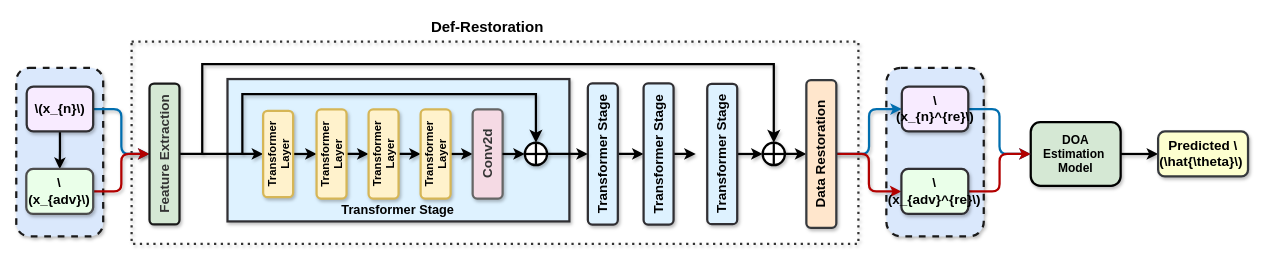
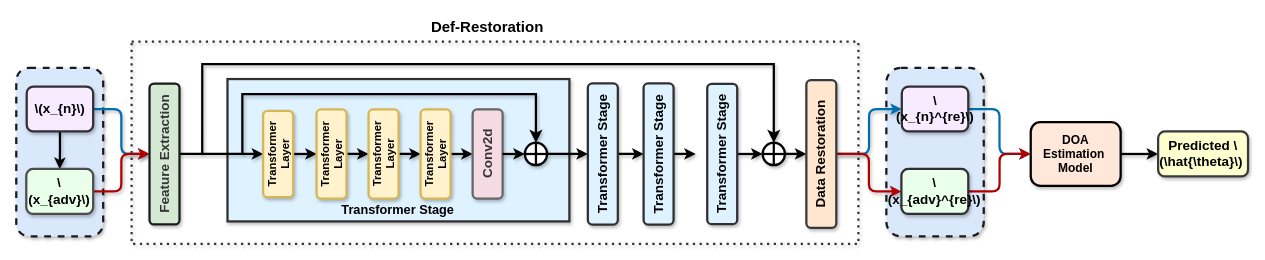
  <mxCell id="0" />
  <mxCell id="1" parent="0" />
  <mxCell id="2" value="" style="rounded=0;whiteSpace=wrap;html=1;dashed=1;dashPattern=1 2;shadow=1;container=0;fillColor=none;strokeColor=#333333;strokeWidth=3;" vertex="1" parent="1"><mxGeometry x="174" y="55" width="970" height="270" as="geometry" /></mxCell>
  <mxCell id="3" value="" style="rounded=1;whiteSpace=wrap;html=1;dashed=1;strokeWidth=3;fillColor=#dae8fc;strokeColor=#1A1A1A;shadow=1;" vertex="1" parent="1"><mxGeometry x="1181.3" y="90" width="130" height="225" as="geometry" /></mxCell>
  <mxCell id="4" value="" style="rounded=1;whiteSpace=wrap;html=1;strokeWidth=3;dashed=1;fillColor=#dae8fc;strokeColor=#1A1A1A;shadow=1;" vertex="1" parent="1"><mxGeometry x="20.08" y="90" width="116" height="225" as="geometry" /></mxCell>
  <mxCell id="5" style="edgeStyle=orthogonalEdgeStyle;rounded=1;orthogonalLoop=1;jettySize=auto;html=1;entryX=0.5;entryY=0;entryDx=0;entryDy=0;curved=0;strokeWidth=3;fillColor=#1ba1e2;strokeColor=#006EAF;shadow=1;" edge="1" parent="1" source="7" target="20"><mxGeometry relative="1" as="geometry" /></mxCell>
  <mxCell id="6" style="edgeStyle=orthogonalEdgeStyle;rounded=0;orthogonalLoop=1;jettySize=auto;html=1;exitX=0.5;exitY=1;exitDx=0;exitDy=0;entryX=0.5;entryY=0;entryDx=0;entryDy=0;strokeWidth=3;shadow=1;" edge="1" parent="1" source="7" target="18"><mxGeometry relative="1" as="geometry" /></mxCell>
  <mxCell id="7" value="&lt;b style=&quot;background-color: initial;&quot;&gt;&lt;font style=&quot;font-size: 18px;&quot;&gt;\(x_{n}\)&lt;/font&gt;&lt;/b&gt;" style="rounded=1;whiteSpace=wrap;html=1;strokeWidth=3;shadow=1;fillColor=#f8ebff;strokeColor=#302F33;fontColor=#000000;glass=0;rotation=0;container=0;" vertex="1" parent="1"><mxGeometry x="34" y="115" width="88.712" height="60" as="geometry" /></mxCell>
  <mxCell id="8" value="" style="rounded=0;whiteSpace=wrap;html=1;strokeWidth=3;fillColor=#DEF2FF;strokeColor=#302F33;shadow=1;container=0;" vertex="1" parent="1"><mxGeometry x="301.984" y="105" width="456.29" height="190" as="geometry" /></mxCell>
  <mxCell id="9" style="edgeStyle=orthogonalEdgeStyle;orthogonalLoop=1;jettySize=auto;html=1;entryX=0.5;entryY=0;entryDx=0;entryDy=0;strokeWidth=3;shadow=1;" edge="1" parent="1" source="10" target="12"><mxGeometry relative="1" as="geometry" /></mxCell>
  <mxCell id="10" value="&lt;b style=&quot;font-size: 18px;&quot;&gt;Transformer Stage&lt;/b&gt;" style="rounded=1;whiteSpace=wrap;html=1;rotation=-90;strokeWidth=3;fillColor=#DEF2FF;strokeColor=#302F33;shadow=1;container=0;" vertex="1" parent="1"><mxGeometry x="708.677" y="185" width="188.468" height="40" as="geometry" /></mxCell>
  <mxCell id="11" style="edgeStyle=orthogonalEdgeStyle;orthogonalLoop=1;jettySize=auto;html=1;strokeWidth=3;shadow=1;" edge="1" parent="1" source="12"><mxGeometry relative="1" as="geometry"><mxPoint x="926.903" y="205" as="targetPoint" /></mxGeometry></mxCell>
  <mxCell id="12" value="&lt;b style=&quot;font-size: 18px;&quot;&gt;Transformer Stage&lt;/b&gt;" style="rounded=1;whiteSpace=wrap;html=1;rotation=-90;strokeWidth=3;fillColor=#DEF2FF;strokeColor=#302F33;shadow=1;container=0;" vertex="1" parent="1"><mxGeometry x="783.073" y="185" width="188.468" height="40" as="geometry" /></mxCell>
  <mxCell id="13" style="edgeStyle=orthogonalEdgeStyle;orthogonalLoop=1;jettySize=auto;html=1;entryX=0;entryY=0.5;entryDx=0;entryDy=0;strokeWidth=3;shadow=1;" edge="1" parent="1" source="14" target="16"><mxGeometry relative="1" as="geometry"><mxPoint x="996.339" y="205" as="targetPoint" /></mxGeometry></mxCell>
  <mxCell id="14" value="&lt;b style=&quot;font-size: 18px;&quot;&gt;Transformer Stage&lt;/b&gt;" style="rounded=1;whiteSpace=wrap;html=1;rotation=-90;strokeWidth=3;fillColor=#DEF2FF;strokeColor=#302F33;shadow=1;glass=0;container=0;" vertex="1" parent="1"><mxGeometry x="868.633" y="185" width="187.228" height="40" as="geometry" /></mxCell>
  <mxCell id="15" style="edgeStyle=orthogonalEdgeStyle;orthogonalLoop=1;jettySize=auto;html=1;entryX=0.5;entryY=0;entryDx=0;entryDy=0;strokeWidth=3;shadow=1;" edge="1" parent="1" source="16" target="35"><mxGeometry relative="1" as="geometry" /></mxCell>
  <mxCell id="16" value="" style="shape=orEllipse;perimeter=ellipsePerimeter;whiteSpace=wrap;html=1;backgroundOutline=1;strokeWidth=3;shadow=1;container=0;" vertex="1" parent="1"><mxGeometry x="1016.177" y="190" width="29.758" height="30" as="geometry" /></mxCell>
  <mxCell id="17" style="edgeStyle=orthogonalEdgeStyle;orthogonalLoop=1;jettySize=auto;html=1;entryX=0.5;entryY=0;entryDx=0;entryDy=0;strokeWidth=3;fillColor=#e51400;strokeColor=#B20000;shadow=1;" edge="1" parent="1" source="18" target="20"><mxGeometry relative="1" as="geometry" /></mxCell>
  <mxCell id="18" value="&lt;b style=&quot;&quot;&gt;&lt;font style=&quot;font-size: 18px;&quot;&gt;\(x_{adv}\)&lt;/font&gt;&lt;/b&gt;" style="rounded=1;whiteSpace=wrap;html=1;strokeWidth=3;fillColor=#eaffe9;strokeColor=#4D4D4D;shadow=1;container=0;" vertex="1" parent="1"><mxGeometry x="33.439" y="225" width="89.274" height="60" as="geometry" /></mxCell>
  <mxCell id="19" style="edgeStyle=orthogonalEdgeStyle;orthogonalLoop=1;jettySize=auto;html=1;strokeWidth=3;entryX=0.5;entryY=0;entryDx=0;entryDy=0;shadow=1;" edge="1" parent="1" source="20" target="22"><mxGeometry relative="1" as="geometry" /></mxCell>
  <mxCell id="20" value="&lt;b style=&quot;&quot;&gt;&lt;font style=&quot;font-size: 18px;&quot; face=&quot;Helvetica&quot;&gt;Feature Extraction&lt;/font&gt;&lt;/b&gt;" style="rounded=1;whiteSpace=wrap;html=1;rotation=-90;strokeWidth=3;shadow=1;container=0;fillColor=#d5e8d4;strokeColor=#1A1A1A;fontColor=#333333;" vertex="1" parent="1"><mxGeometry x="123.92" y="185" width="187.98" height="40" as="geometry" /></mxCell>
  <mxCell id="21" style="edgeStyle=orthogonalEdgeStyle;orthogonalLoop=1;jettySize=auto;html=1;strokeWidth=3;shadow=1;" edge="1" parent="1" source="22"><mxGeometry relative="1" as="geometry"><mxPoint x="421.016" y="205" as="targetPoint" /></mxGeometry></mxCell>
  <mxCell id="22" value="&lt;font size=&quot;1&quot; style=&quot;&quot; face=&quot;Helvetica&quot;&gt;&lt;b style=&quot;font-size: 15px;&quot;&gt;Transformer Layer&lt;/b&gt;&lt;/font&gt;" style="rounded=1;whiteSpace=wrap;html=1;rotation=-90;strokeWidth=3;shadow=1;fillColor=#fff2cc;strokeColor=#d6b656;container=0;" vertex="1" parent="1"><mxGeometry x="311.903" y="185" width="115.312" height="40" as="geometry" /></mxCell>
  <mxCell id="23" style="edgeStyle=orthogonalEdgeStyle;orthogonalLoop=1;jettySize=auto;html=1;entryX=0.5;entryY=0;entryDx=0;entryDy=0;strokeWidth=3;shadow=1;" edge="1" parent="1" source="24" target="26"><mxGeometry relative="1" as="geometry" /></mxCell>
  <mxCell id="24" value="&lt;b style=&quot;&quot;&gt;&lt;font style=&quot;font-size: 15px;&quot;&gt;Transformer Layer&lt;/font&gt;&lt;/b&gt;" style="rounded=1;whiteSpace=wrap;html=1;rotation=-90;strokeWidth=3;shadow=1;fillColor=#fff2cc;strokeColor=#d6b656;container=0;" vertex="1" parent="1"><mxGeometry x="381.339" y="185" width="119.032" height="40" as="geometry" /></mxCell>
  <mxCell id="25" style="edgeStyle=orthogonalEdgeStyle;orthogonalLoop=1;jettySize=auto;html=1;strokeWidth=3;shadow=1;" edge="1" parent="1" source="26"><mxGeometry relative="1" as="geometry"><mxPoint x="559.887" y="205" as="targetPoint" /></mxGeometry></mxCell>
  <mxCell id="26" value="&lt;b style=&quot;&quot;&gt;&lt;font style=&quot;font-size: 15px;&quot;&gt;Transformer Layer&lt;/font&gt;&lt;/b&gt;" style="rounded=1;whiteSpace=wrap;html=1;rotation=-90;strokeWidth=3;shadow=1;fillColor=#fff2cc;strokeColor=#d6b656;container=0;" vertex="1" parent="1"><mxGeometry x="450.774" y="185" width="119.032" height="40" as="geometry" /></mxCell>
  <mxCell id="27" style="edgeStyle=orthogonalEdgeStyle;orthogonalLoop=1;jettySize=auto;html=1;exitX=0.5;exitY=1;exitDx=0;exitDy=0;entryX=0.5;entryY=0;entryDx=0;entryDy=0;strokeWidth=3;shadow=1;" edge="1" parent="1" source="28" target="29"><mxGeometry relative="1" as="geometry" /></mxCell>
  <mxCell id="28" value="&lt;b style=&quot;&quot;&gt;&lt;font style=&quot;font-size: 15px;&quot;&gt;Transformer Layer&lt;/font&gt;&lt;/b&gt;" style="rounded=1;whiteSpace=wrap;html=1;rotation=-90;strokeWidth=3;shadow=1;fillColor=#fff2cc;strokeColor=#d6b656;container=0;" vertex="1" parent="1"><mxGeometry x="520.21" y="185" width="119.032" height="40" as="geometry" /></mxCell>
  <mxCell id="29" value="&lt;font face=&quot;Helvetica&quot; size=&quot;1&quot;&gt;&lt;b style=&quot;font-size: 18px;&quot;&gt;Conv2d&lt;/b&gt;&lt;/font&gt;" style="rounded=1;whiteSpace=wrap;html=1;rotation=-90;strokeWidth=3;shadow=1;container=0;fillColor=#f5dae4;fontColor=#333333;strokeColor=#666666;" vertex="1" parent="1"><mxGeometry x="589.645" y="185" width="119.032" height="40" as="geometry" /></mxCell>
  <mxCell id="30" style="edgeStyle=orthogonalEdgeStyle;orthogonalLoop=1;jettySize=auto;html=1;entryX=0;entryY=0.5;entryDx=0;entryDy=0;strokeWidth=3;shadow=1;" edge="1" parent="1" target="32"><mxGeometry relative="1" as="geometry"><mxPoint x="669" y="205" as="sourcePoint" /><mxPoint x="698.758" y="205" as="targetPoint" /></mxGeometry></mxCell>
  <mxCell id="31" style="edgeStyle=orthogonalEdgeStyle;orthogonalLoop=1;jettySize=auto;html=1;entryX=0.5;entryY=0;entryDx=0;entryDy=0;strokeWidth=3;shadow=1;" edge="1" parent="1" source="32" target="10"><mxGeometry relative="1" as="geometry" /></mxCell>
  <mxCell id="32" value="" style="shape=orEllipse;perimeter=ellipsePerimeter;whiteSpace=wrap;html=1;backgroundOutline=1;strokeWidth=3;shadow=1;container=0;" vertex="1" parent="1"><mxGeometry x="698.758" y="190" width="29.758" height="30" as="geometry" /></mxCell>
  <mxCell id="33" style="edgeStyle=orthogonalEdgeStyle;rounded=1;orthogonalLoop=1;jettySize=auto;html=1;entryX=0;entryY=0.5;entryDx=0;entryDy=0;curved=0;strokeWidth=3;fillColor=#1ba1e2;strokeColor=#006EAF;shadow=1;" edge="1" parent="1" source="35" target="43"><mxGeometry relative="1" as="geometry"><mxPoint x="1184.56" y="140" as="targetPoint" /></mxGeometry></mxCell>
  <mxCell id="34" style="edgeStyle=orthogonalEdgeStyle;rounded=1;orthogonalLoop=1;jettySize=auto;html=1;strokeWidth=3;curved=0;fillColor=#e51400;strokeColor=#B20000;shadow=1;" edge="1" parent="1" source="35" target="45"><mxGeometry relative="1" as="geometry"><mxPoint x="1184" y="265" as="targetPoint" /></mxGeometry></mxCell>
  <mxCell id="35" value="&lt;b style=&quot;&quot;&gt;&lt;font style=&quot;font-size: 18px;&quot;&gt;Data Restoration&lt;/font&gt;&lt;/b&gt;" style="rounded=1;whiteSpace=wrap;html=1;rotation=-90;strokeWidth=3;shadow=1;container=0;fillColor=#ffe6cc;strokeColor=#36393d;" vertex="1" parent="1"><mxGeometry x="996" y="185" width="197.06" height="40" as="geometry" /></mxCell>
  <mxCell id="36" value="&lt;font size=&quot;1&quot; style=&quot;&quot;&gt;&lt;b style=&quot;font-size: 17px;&quot;&gt;Transformer Stage&lt;/b&gt;&lt;/font&gt;" style="text;html=1;align=center;verticalAlign=middle;whiteSpace=wrap;rounded=0;container=0;shadow=1;" vertex="1" parent="1"><mxGeometry x="423.496" y="265" width="213.266" height="30" as="geometry" /></mxCell>
  <mxCell id="37" value="" style="edgeStyle=segmentEdgeStyle;endArrow=classic;html=1;curved=0;rounded=0;endSize=8;startSize=8;strokeWidth=3;entryX=0.5;entryY=0;entryDx=0;entryDy=0;shadow=1;" edge="1" parent="1" target="32"><mxGeometry width="50" height="50" relative="1" as="geometry"><mxPoint x="321.823" y="205" as="sourcePoint" /><mxPoint x="728.516" y="155" as="targetPoint" /><Array as="points"><mxPoint x="321.823" y="125" /><mxPoint x="713.637" y="125" /></Array></mxGeometry></mxCell>
  <mxCell id="38" value="" style="edgeStyle=segmentEdgeStyle;endArrow=classic;html=1;curved=0;rounded=0;endSize=8;startSize=8;strokeWidth=3;entryX=0.5;entryY=0;entryDx=0;entryDy=0;shadow=1;" edge="1" parent="1" target="16"><mxGeometry width="50" height="50" relative="1" as="geometry"><mxPoint x="268.258" y="205" as="sourcePoint" /><mxPoint x="1026.097" y="165" as="targetPoint" /><Array as="points"><mxPoint x="268.258" y="85" /><mxPoint x="1031.056" y="85" /></Array></mxGeometry></mxCell>
  <mxCell id="39" style="edgeStyle=orthogonalEdgeStyle;orthogonalLoop=1;jettySize=auto;html=1;entryX=0;entryY=0.5;entryDx=0;entryDy=0;strokeWidth=3;shadow=1;" edge="1" parent="1" source="40" target="41"><mxGeometry relative="1" as="geometry" /></mxCell>
- <mxCell id="40" value="&lt;font style=&quot;font-size: 16px;&quot;&gt;&lt;b style=&quot;&quot;&gt;DOA Estimation&amp;nbsp;&lt;/b&gt;&lt;/font&gt;&lt;div style=&quot;font-size: 16px;&quot;&gt;&lt;font style=&quot;font-size: 16px;&quot;&gt;&lt;b style=&quot;&quot;&gt;Model&lt;/b&gt;&lt;/font&gt;&lt;/div&gt;" style="rounded=1;whiteSpace=wrap;html=1;fillColor=#d5e8d4;shadow=1;rotation=0;container=0;strokeWidth=3;" vertex="1" parent="1"><mxGeometry x="1374" y="162.5" width="120" height="85" as="geometry" /></mxCell>
+ <mxCell id="40" value="&lt;font style=&quot;font-size: 16px;&quot;&gt;&lt;b style=&quot;&quot;&gt;DOA Estimation&amp;nbsp;&lt;/b&gt;&lt;/font&gt;&lt;div style=&quot;font-size: 16px;&quot;&gt;&lt;font style=&quot;font-size: 16px;&quot;&gt;&lt;b style=&quot;&quot;&gt;Model&lt;/b&gt;&lt;/font&gt;&lt;/div&gt;" style="rounded=1;whiteSpace=wrap;html=1;fillColor=#FFE8D9;shadow=1;rotation=0;container=0;strokeWidth=3;" vertex="1" parent="1"><mxGeometry x="1374" y="162.5" width="120" height="85" as="geometry" /></mxCell>
  <mxCell id="41" value="&lt;span style=&quot;text-align: left;&quot;&gt;&lt;b style=&quot;&quot;&gt;&lt;font style=&quot;font-size: 18px;&quot;&gt;Predicted \(\hat{\theta}\)&amp;nbsp;&lt;/font&gt;&lt;/b&gt;&lt;/span&gt;" style="rounded=1;whiteSpace=wrap;html=1;shadow=1;rotation=0;container=0;strokeWidth=3;fillColor=#FDFFCF;strokeColor=#36393d;glass=0;" vertex="1" parent="1"><mxGeometry x="1544" y="175" width="120" height="60" as="geometry" /></mxCell>
  <mxCell id="42" style="edgeStyle=orthogonalEdgeStyle;rounded=1;orthogonalLoop=1;jettySize=auto;html=1;entryX=0;entryY=0.5;entryDx=0;entryDy=0;curved=0;strokeWidth=3;strokeColor=#006eaf;" edge="1" parent="1" source="43" target="40"><mxGeometry relative="1" as="geometry" /></mxCell>
  <mxCell id="43" value="&lt;b style=&quot;background-color: initial;&quot;&gt;&lt;font style=&quot;font-size: 18px;&quot;&gt;\(x_{n}^{re}\)&lt;/font&gt;&lt;/b&gt;" style="rounded=1;whiteSpace=wrap;html=1;strokeWidth=3;shadow=1;fillColor=#f8ebff;strokeColor=#302F33;fontColor=#000000;glass=0;rotation=0;container=0;" vertex="1" parent="1"><mxGeometry x="1201.94" y="115" width="88.712" height="60" as="geometry" /></mxCell>
  <mxCell id="44" style="edgeStyle=orthogonalEdgeStyle;rounded=1;orthogonalLoop=1;jettySize=auto;html=1;entryX=0;entryY=0.5;entryDx=0;entryDy=0;strokeWidth=3;curved=0;strokeColor=#b20000;" edge="1" parent="1" source="45" target="40"><mxGeometry relative="1" as="geometry" /></mxCell>
  <mxCell id="45" value="&lt;b style=&quot;&quot;&gt;&lt;font style=&quot;font-size: 18px;&quot;&gt;\(x_{adv}^{re}\)&lt;/font&gt;&lt;/b&gt;" style="rounded=1;whiteSpace=wrap;html=1;strokeWidth=3;fillColor=#eaffe9;strokeColor=#302f33;shadow=1;container=0;" vertex="1" parent="1"><mxGeometry x="1201.379" y="225" width="89.274" height="60" as="geometry" /></mxCell>
  <mxCell id="46" value="&lt;font size=&quot;1&quot; style=&quot;&quot;&gt;&lt;b style=&quot;font-size: 20px;&quot;&gt;Def-Restoration&lt;/b&gt;&lt;/font&gt;" style="text;html=1;align=center;verticalAlign=middle;whiteSpace=wrap;rounded=0;" vertex="1" parent="1"><mxGeometry x="529.16" y="20" width="240" height="30" as="geometry" /></mxCell>
